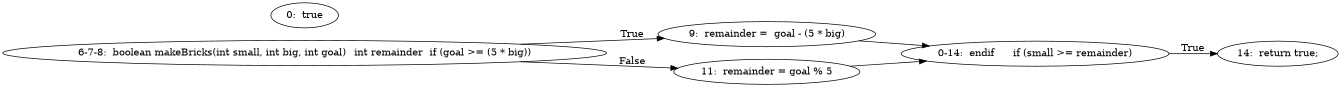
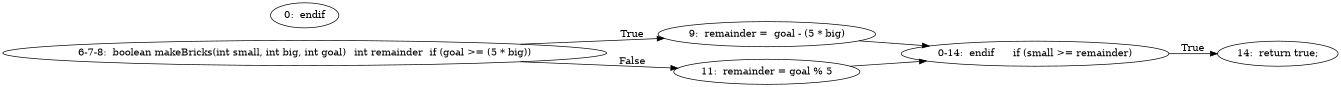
  digraph {
    rankdir=LR
    n1 [label="6-7-8:  boolean makeBricks(int small, int big, int goal)	int remainder	if (goal >= (5 * big))"]
    n2 [label="9:  remainder =  goal - (5 * big)"]
    n3 [label="11:  remainder = goal % 5"]
    n4 [label="0-14:  endif	if (small >= remainder)"]
    n5 [label="14:  return true;"]
-   n6 [label="0:  true"]
+   n6 [label="0:  endif"]
    n1 -> n2 [label=True]
    n1 -> n3 [label=False]
    n2 -> n4
    n3 -> n4
    n4 -> n5 [label=True]
  }
